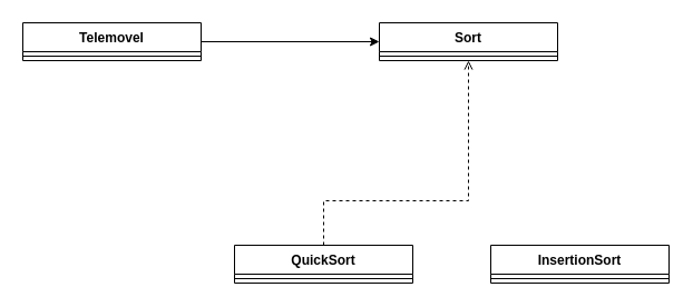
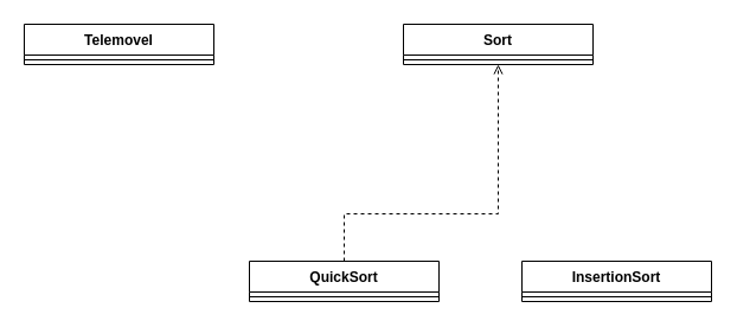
  <mxCell id="0" />
  <mxCell id="1" parent="0" />
- <mxCell id="2" style="edgeStyle=orthogonalEdgeStyle;rounded=0;orthogonalLoop=1;jettySize=auto;html=1;" parent="1" source="3" target="5" edge="1"><mxGeometry relative="1" as="geometry" /></mxCell>
  <mxCell id="3" value="Telemovel" style="swimlane;fontStyle=1;align=center;verticalAlign=top;childLayout=stackLayout;horizontal=1;startSize=26;horizontalStack=0;resizeParent=1;resizeParentMax=0;resizeLast=0;collapsible=1;marginBottom=0;whiteSpace=wrap;html=1;" parent="1" vertex="1"><mxGeometry x="20" y="20" width="160" height="34" as="geometry" /></mxCell>
  <mxCell id="4" value="" style="line;strokeWidth=1;fillColor=none;align=left;verticalAlign=middle;spacingTop=-1;spacingLeft=3;spacingRight=3;rotatable=0;labelPosition=right;points=[];portConstraint=eastwest;strokeColor=inherit;" parent="3" vertex="1"><mxGeometry y="26" width="160" height="8" as="geometry" /></mxCell>
  <mxCell id="5" value="Sort" style="swimlane;fontStyle=1;align=center;verticalAlign=top;childLayout=stackLayout;horizontal=1;startSize=26;horizontalStack=0;resizeParent=1;resizeParentMax=0;resizeLast=0;collapsible=1;marginBottom=0;whiteSpace=wrap;html=1;" parent="1" vertex="1"><mxGeometry x="340" y="20" width="160" height="34" as="geometry" /></mxCell>
  <mxCell id="6" value="" style="line;strokeWidth=1;fillColor=none;align=left;verticalAlign=middle;spacingTop=-1;spacingLeft=3;spacingRight=3;rotatable=0;labelPosition=right;points=[];portConstraint=eastwest;strokeColor=inherit;" parent="5" vertex="1"><mxGeometry y="26" width="160" height="8" as="geometry" /></mxCell>
  <mxCell id="7" style="edgeStyle=orthogonalEdgeStyle;rounded=0;orthogonalLoop=1;jettySize=auto;html=1;dashed=1;endArrow=open;endFill=0;" parent="1" source="8" target="5" edge="1"><mxGeometry relative="1" as="geometry"><Array as="points"><mxPoint x="290" y="180" /><mxPoint x="420" y="180" /></Array></mxGeometry></mxCell>
  <mxCell id="8" value="QuickSort" style="swimlane;fontStyle=1;align=center;verticalAlign=top;childLayout=stackLayout;horizontal=1;startSize=26;horizontalStack=0;resizeParent=1;resizeParentMax=0;resizeLast=0;collapsible=1;marginBottom=0;whiteSpace=wrap;html=1;" parent="1" vertex="1"><mxGeometry x="210" y="220" width="160" height="34" as="geometry" /></mxCell>
  <mxCell id="9" value="" style="line;strokeWidth=1;fillColor=none;align=left;verticalAlign=middle;spacingTop=-1;spacingLeft=3;spacingRight=3;rotatable=0;labelPosition=right;points=[];portConstraint=eastwest;strokeColor=inherit;" parent="8" vertex="1"><mxGeometry y="26" width="160" height="8" as="geometry" /></mxCell>
  <mxCell id="10" value="InsertionSort" style="swimlane;fontStyle=1;align=center;verticalAlign=top;childLayout=stackLayout;horizontal=1;startSize=26;horizontalStack=0;resizeParent=1;resizeParentMax=0;resizeLast=0;collapsible=1;marginBottom=0;whiteSpace=wrap;html=1;" parent="1" vertex="1"><mxGeometry x="440" y="220" width="160" height="34" as="geometry" /></mxCell>
  <mxCell id="11" value="" style="line;strokeWidth=1;fillColor=none;align=left;verticalAlign=middle;spacingTop=-1;spacingLeft=3;spacingRight=3;rotatable=0;labelPosition=right;points=[];portConstraint=eastwest;strokeColor=inherit;" parent="10" vertex="1"><mxGeometry y="26" width="160" height="8" as="geometry" /></mxCell>
